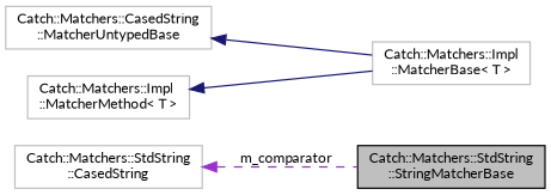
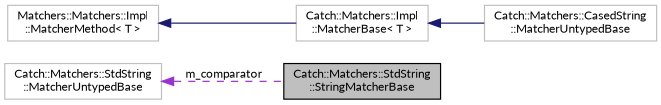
  digraph {
    fontname=Lato
    rankdir=LR
    node [color=grey75 fillcolor=white fontname=Lato fontsize=10 shape=record style=filled]
    edge [color=midnightblue dir=back fontname=Lato fontsize=10 labelfontname=Helvetica labelfontsize=10 style=solid]
    n1 [color=black fillcolor=grey75 fontcolor=black height=0.2 label="Catch::Matchers::StdString\l::StringMatcherBase" width=0.4]
    n2 [height=0.2 label="Catch::Matchers::Impl\l::MatcherBase\< T \>" width=0.4]
    n3 [height=0.2 label="Catch::Matchers::CasedString\l::MatcherUntypedBase" width=0.4]
-   n4 [height=0.2 label="Catch::Matchers::Impl\l::MatcherMethod\< T \>" width=0.4]
-   n5 [height=0.2 label="Catch::Matchers::StdString\l::CasedString" width=0.4]
-   n3 -> n2
+   n4 [height=0.2 label="Matchers::Matchers::Impl\l::MatcherMethod\< T \>" width=0.4]
+   n5 [height=0.2 label="Catch::Matchers::StdString\l::MatcherUntypedBase" width=0.4]
+   n2 -> n3
    n4 -> n2
    n5 -> n1 [color=darkorchid3 label=" m_comparator" style=dashed]
  }
